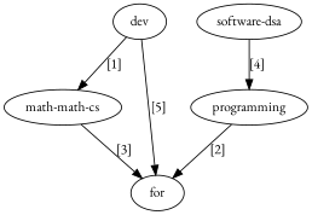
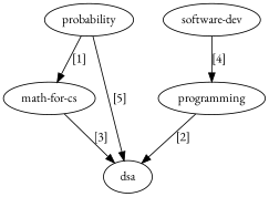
  digraph {
    fontname="EB Garamond"
    node [fontname="EB Garamond"]
    edge [fontname="EB Garamond"]
-   n1 [label=dev]
-   n2 [label="math-math-cs"]
-   n3 [label=for]
+   n1 [label=probability]
+   n2 [label="math-for-cs"]
+   n3 [label=dsa]
    n4 [label=programming]
-   n5 [label="software-dsa"]
+   n5 [label="software-dev"]
    n1 -> n2 [label="[1]"]
    n1 -> n3 [label="[5]"]
    n2 -> n3 [label="[3]"]
    n4 -> n3 [label="[2]"]
    n5 -> n4 [label="[4]"]
  }
